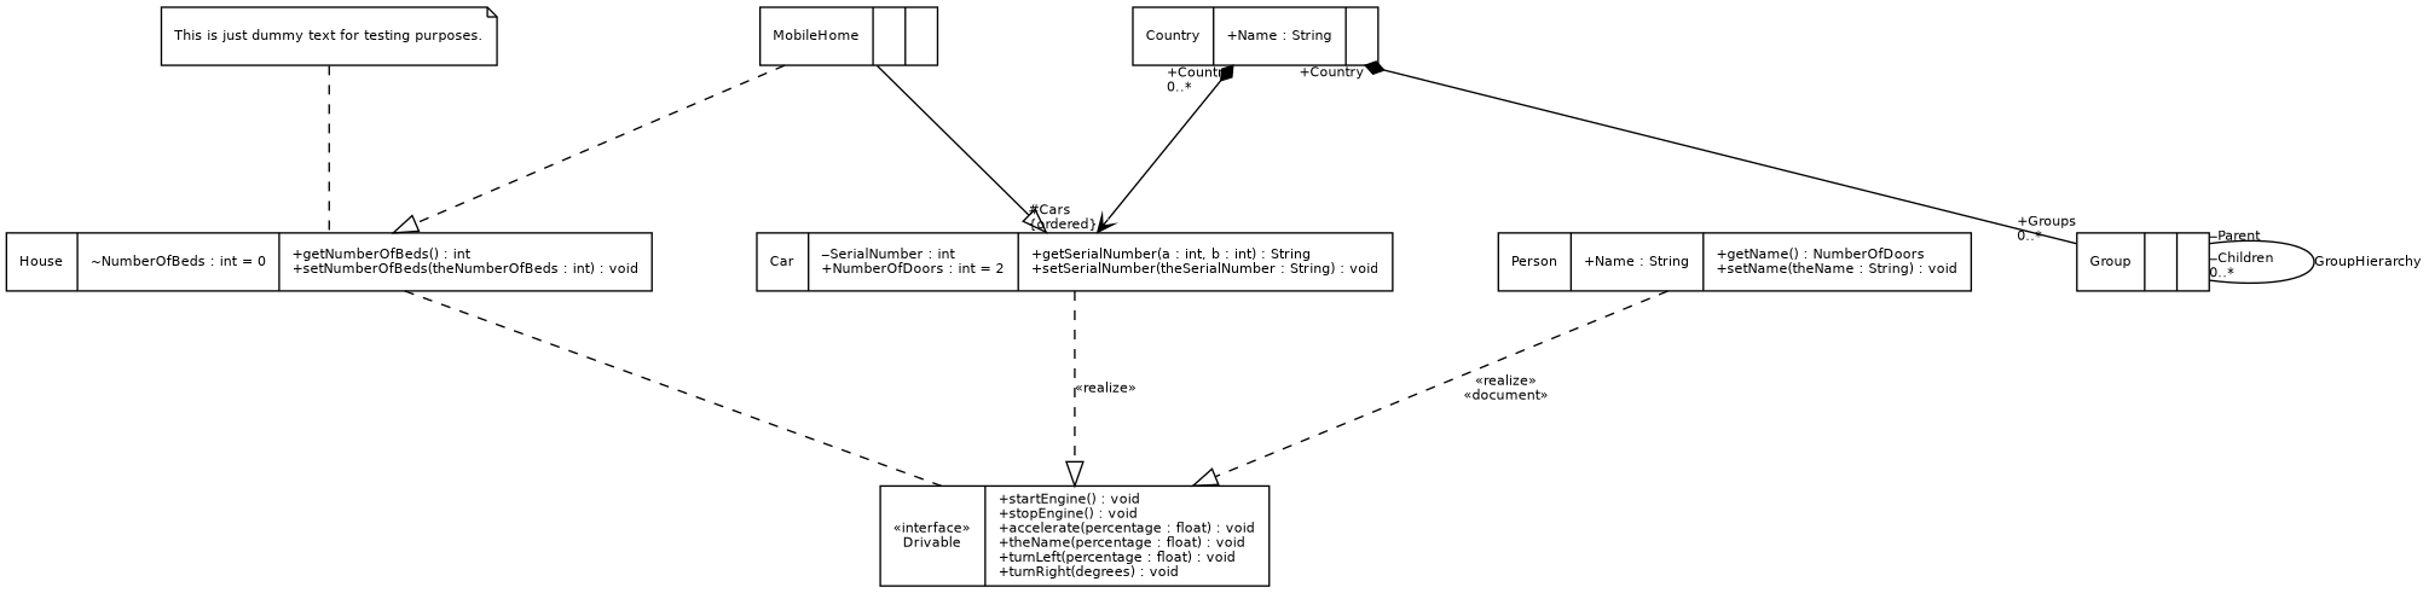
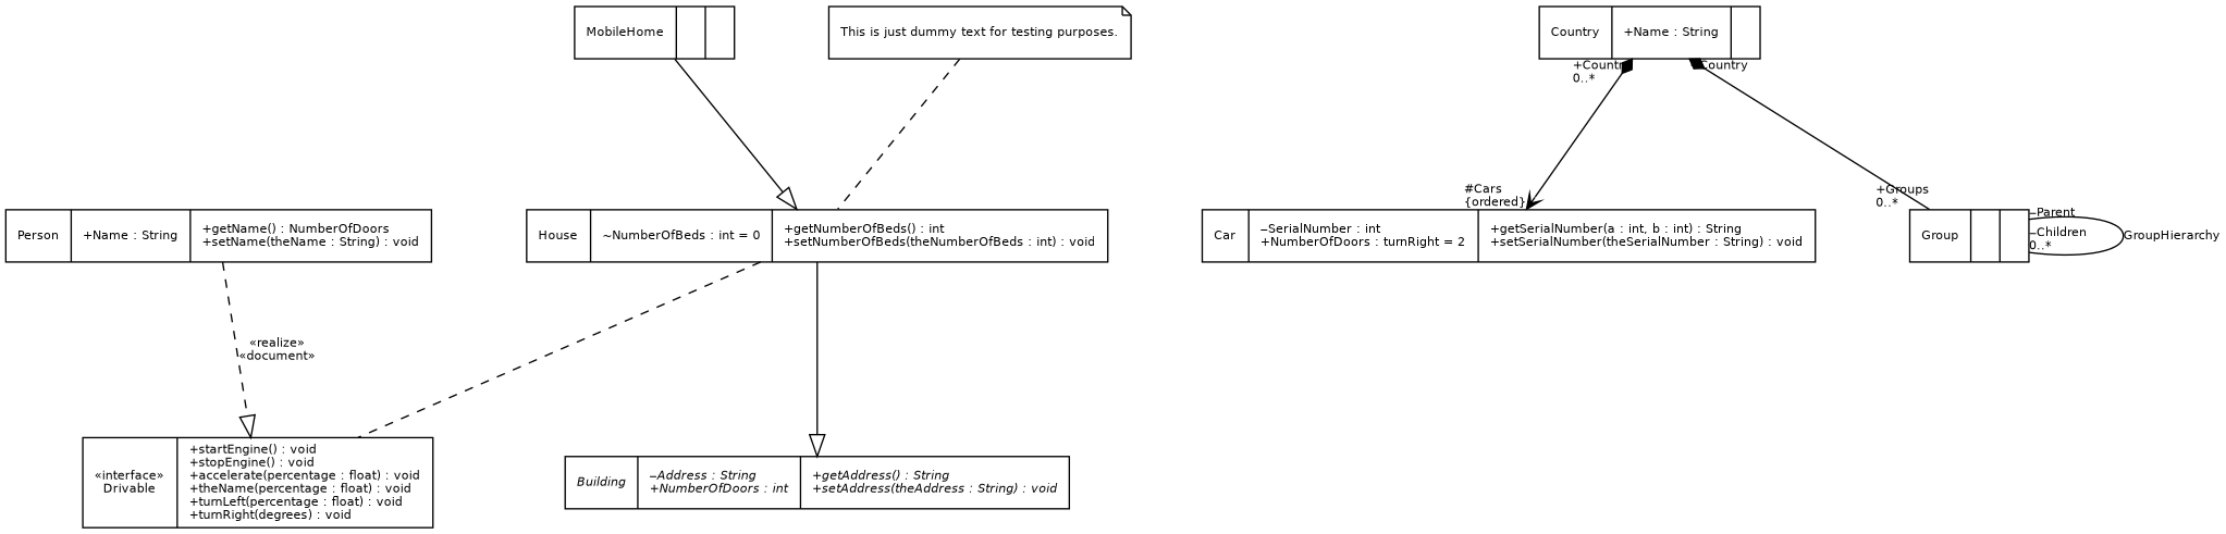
  digraph {
    fontname=Helvetica
    fontsize=8.5
    nodesep=0.9
    rankdir=TB
    ranksep=1.4
    node [fontname=Helvetica fontsize=8.5 shape=record]
    edge [arrowhead=onormal arrowsize=1.5 arrowtail=none dir=both fontname=Helvetica fontsize=8.5]
    n1 [label="House | ~NumberOfBeds : int = 0\l | +getNumberOfBeds() : int\l+setNumberOfBeds(theNumberOfBeds : int) : void\l"]
+   n2 [fontname="Helvetica-Oblique" label="Building | ‒Address : String\l+NumberOfDoors : int\l | +getAddress() : String\l+setAddress(theAddress : String) : void\l"]
    n3 [label="«interface»\nDrivable | +startEngine() : void\l+stopEngine() : void\l+accelerate(percentage : float) : void\l+theName(percentage : float) : void\l+turnLeft(percentage : float) : void\l+turnRight(degrees) : void\l "]
    n4 [label="MobileHome |  | "]
-   n5 [label="Car | ‒SerialNumber : int\l+NumberOfDoors : int = 2\l | +getSerialNumber(a : int, b : int) : String\l+setSerialNumber(theSerialNumber : String) : void\l"]
+   n5 [label="Car | ‒SerialNumber : int\l+NumberOfDoors : turnRight = 2\l | +getSerialNumber(a : int, b : int) : String\l+setSerialNumber(theSerialNumber : String) : void\l"]
    n6 [label="Country | +Name : String\l | "]
    n7 [label="Group |  | "]
    n8 [label="Person | +Name : String\l | +getName() : NumberOfDoors\l+setName(theName : String) : void\l"]
    n9 [label="This is just dummy text for testing purposes." shape=note]
+   n1 -> n2
    n1 -> n3 [arrowhead=none arrowsize=1 style=dashed]
-   n4 -> n1 [style=dashed]
-   n4 -> n5
-   n5 -> n3 [label="«realize»" style=dashed]
+   n4 -> n1
    n6 -> n5 [arrowhead=vee arrowsize=1 arrowtail=diamond headlabel="#Cars\l{ordered}\l" taillabel="+Country\l0..*\l"]
    n6 -> n7 [arrowhead=none arrowsize=1 arrowtail=diamond headlabel="+Groups\l0..*\l" taillabel="+Country\l"]
    n7 -> n7 [arrowhead=none arrowsize=1 headlabel="‒Children\l0..*\l" label=GroupHierarchy taillabel="‒Parent\l"]
    n8 -> n3 [label="«realize»\n«document»" style=dashed]
    n9 -> n1 [arrowhead=none arrowsize=1 style=dashed]
  }
